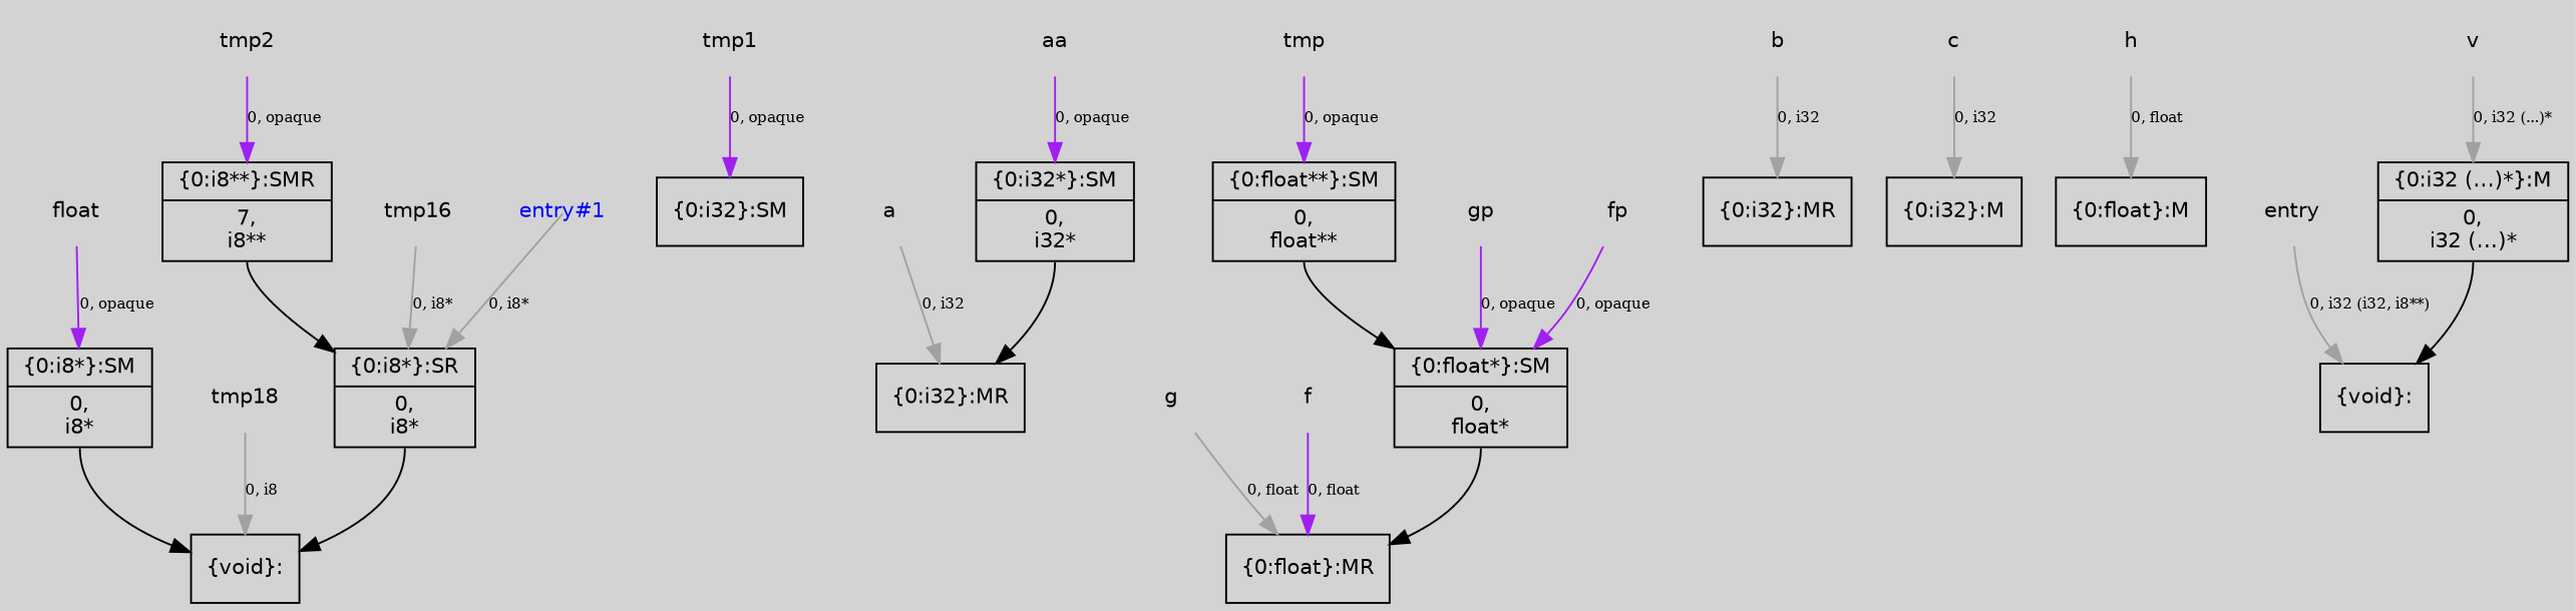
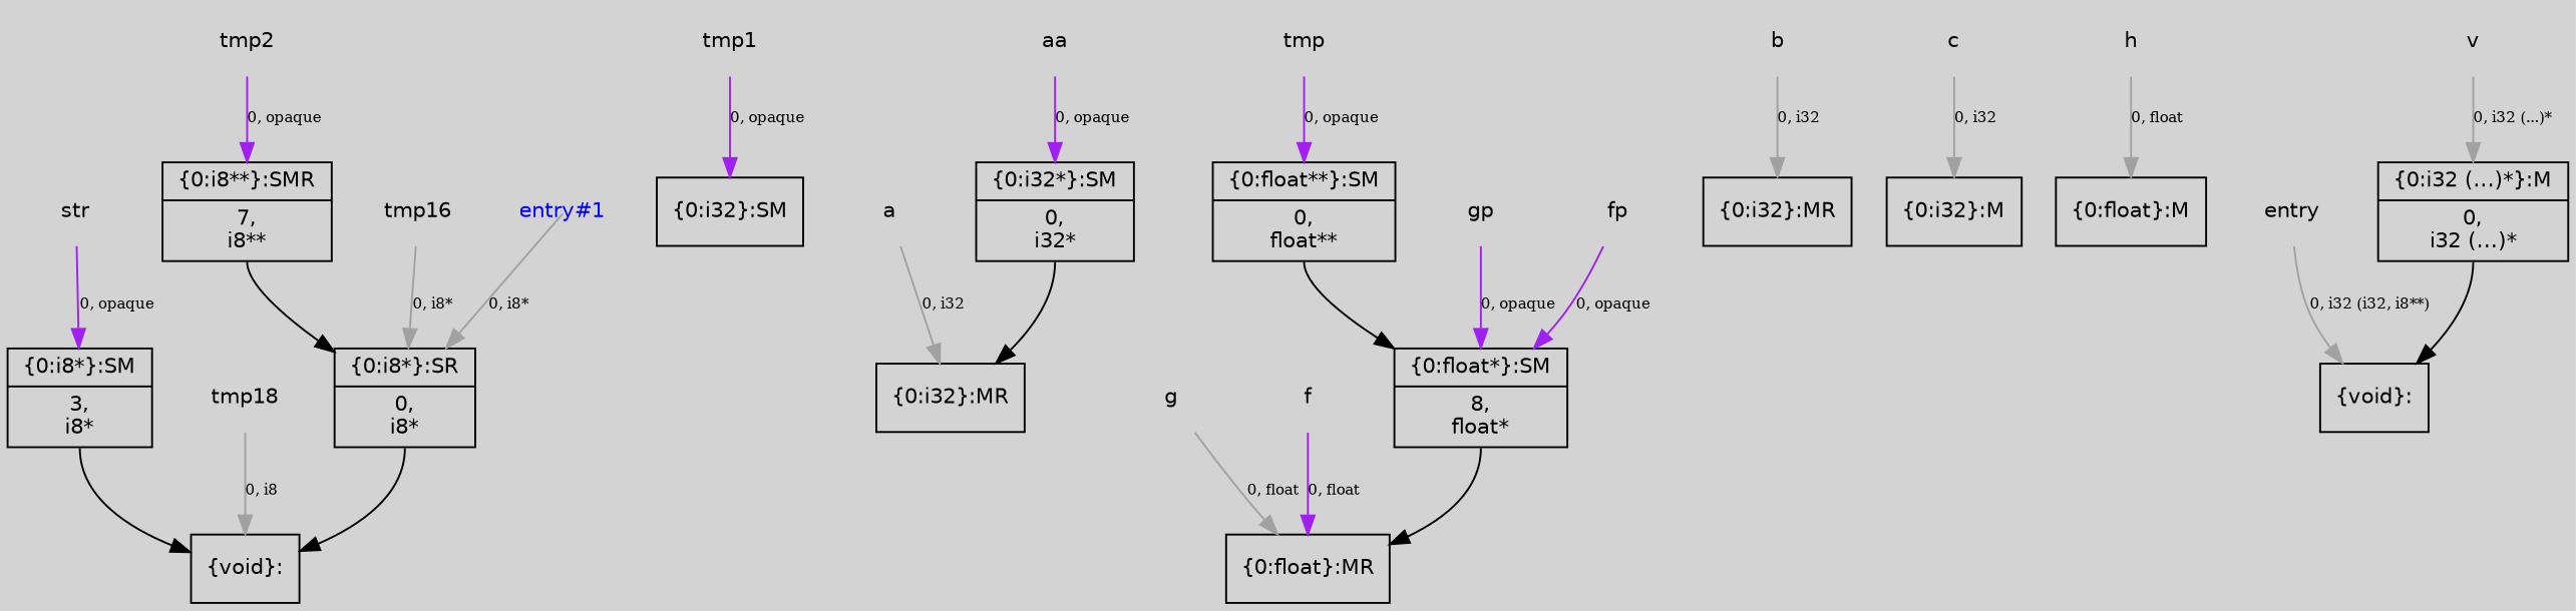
  digraph {
    bgcolor=lightgray
    fontname=Helvetica
    node [fontname=Helvetica fontsize=11 shape=plaintext]
    edge [arrowtail=tee color=gray63 fontsize=8]
    n1 [label="{\{0:i8*\}:SR|{<s0>0,\ni8*}}" shape=record]
    n2 [label="{\{void\}:}" shape=record]
    n3 [label="{\{0:i32\}:SM}" shape=record]
    n4 [label="{\{0:i8**\}:SMR|{<s0>7,\ni8**}}" shape=record]
    n5 [label="{\{0:i32*\}:SM|{<s0>0,\ni32*}}" shape=record]
    n6 [label="{\{0:i32\}:MR}" shape=record]
-   n7 [label="{\{0:float*\}:SM|{<s0>0,\nfloat*}}" shape=record]
+   n7 [label="{\{0:float*\}:SM|{<s0>8,\nfloat*}}" shape=record]
    n8 [label="{\{0:float\}:MR}" shape=record]
    n9 [label="{\{0:float**\}:SM|{<s0>0,\nfloat**}}" shape=record]
-   n10 [label="{\{0:i8*\}:SM|{<s0>0,\ni8*}}" shape=record]
+   n10 [label="{\{0:i8*\}:SM|{<s0>3,\ni8*}}" shape=record]
    n11 [label="{\{0:i32\}:MR}" shape=record]
    n12 [label="{\{0:i32\}:M}" shape=record]
    n13 [label="{\{0:float\}:M}" shape=record]
    n14 [label="{\{0:i32 (...)*\}:M|{<s0>0,\ni32 (...)*}}" shape=record]
    n15 [label="{\{void\}:}" shape=record]
-   n16 [label=float]
+   n16 [label=str]
    n17 [label=tmp18]
    n18 [label=g]
    n19 [label=tmp]
    n20 [label=gp]
    n21 [label=v]
    n22 [label=a]
    n23 [label=fp]
    n24 [label=f]
    n25 [label=tmp16]
    n26 [label=aa]
    n27 [label=tmp2]
    n28 [label=c]
    n29 [label=entry]
    n30 [label=h]
    n31 [label=b]
    n32 [label=tmp1]
    n33 [fontcolor=blue label="entry#1"]
    n1 -> n2 [tailport=s0 arrowtail="" color="" fontsize=""]
    n4 -> n1 [tailport=s0 arrowtail="" color="" fontsize=""]
    n5 -> n6 [tailport=s0 arrowtail="" color="" fontsize=""]
    n7 -> n8 [tailport=s0 arrowtail="" color="" fontsize=""]
    n9 -> n7 [tailport=s0 arrowtail="" color="" fontsize=""]
    n10 -> n2 [tailport=s0 arrowtail="" color="" fontsize=""]
    n14 -> n15 [tailport=s0 arrowtail="" color="" fontsize=""]
    n16 -> n10 [color=purple label="0, opaque"]
    n17 -> n2 [label="0, i8"]
    n18 -> n8 [label="0, float"]
    n19 -> n9 [color=purple label="0, opaque"]
    n20 -> n7 [color=purple label="0, opaque"]
    n21 -> n14 [label="0, i32 (...)*"]
    n22 -> n6 [label="0, i32"]
    n23 -> n7 [color=purple label="0, opaque"]
    n24 -> n8 [color=purple label="0, float"]
    n25 -> n1 [label="0, i8*"]
    n26 -> n5 [color=purple label="0, opaque"]
    n27 -> n4 [color=purple label="0, opaque"]
    n28 -> n12 [label="0, i32"]
    n29 -> n15 [label="0, i32 (i32, i8**)"]
    n30 -> n13 [label="0, float"]
    n31 -> n11 [label="0, i32"]
    n32 -> n3 [color=purple label="0, opaque"]
    n33 -> n1 [label="0, i8*" tailclip=false arrowtail=""]
  }
